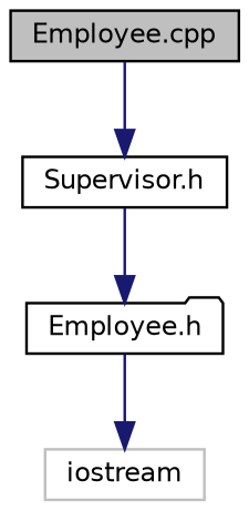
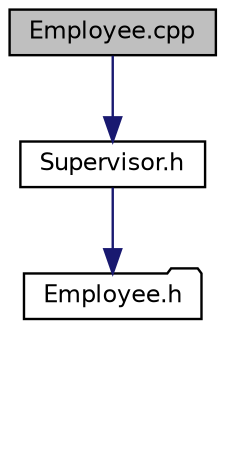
  digraph {
    node [color=black fillcolor=white fontname=Helvetica fontsize=10 shape=box style=filled]
    edge [color=midnightblue fontname=Helvetica fontsize=10 labelfontname=Helvetica labelfontsize=10 style=solid]
    n1 [fillcolor=grey75 fontcolor=black height=0.2 label="Employee.cpp" width=0.4]
    n2 [height=0.2 label="Supervisor.h" width=0.4]
    n3 [height=0.2 label="Employee.h" shape=folder width=0.4]
-   n4 [color=grey75 height=0.2 label=iostream width=0.4]
    n1 -> n2
    n2 -> n3
-   n3 -> n4
  }
